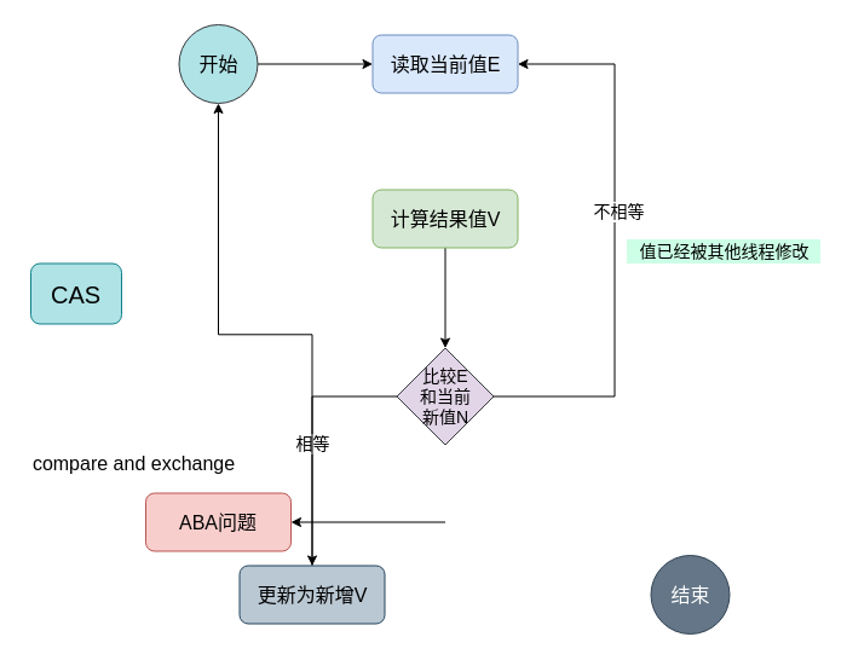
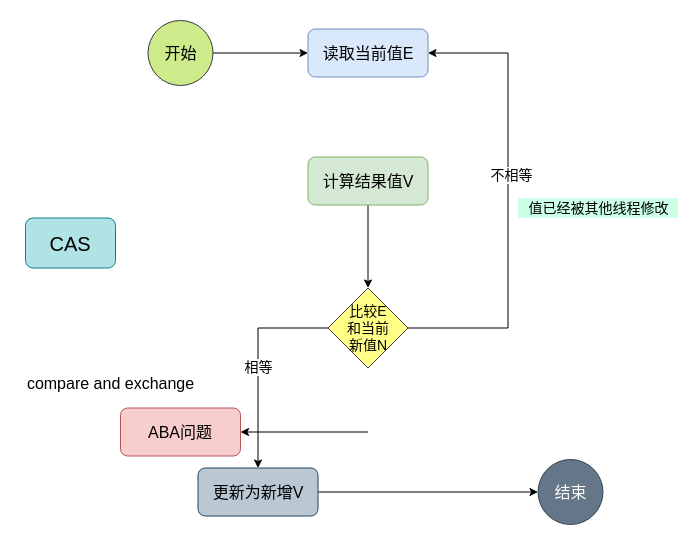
  <mxCell id="0" />
  <mxCell id="1" parent="0" />
- <mxCell id="2" value="CAS" style="rounded=1;whiteSpace=wrap;html=1;fontSize=20;fillColor=#b0e3e6;strokeColor=#0e8088;" vertex="1" parent="1"><mxGeometry x="25" y="217.5" width="75" height="50" as="geometry" /></mxCell>
+ <mxCell id="2" value="CAS" style="rounded=1;whiteSpace=wrap;html=1;fontSize=20;fillColor=#b0e3e6;strokeColor=#0e8088;" vertex="1" parent="1"><mxGeometry x="25" y="217.5" width="90" height="50" as="geometry" /></mxCell>
  <mxCell id="3" value="compare and exchange" style="text;html=1;align=center;verticalAlign=middle;resizable=0;points=[];autosize=1;fontSize=16;fontStyle=0" vertex="1" parent="1"><mxGeometry x="20" y="372.5" width="180" height="20" as="geometry" /></mxCell>
  <mxCell id="4" value="" style="edgeStyle=orthogonalEdgeStyle;rounded=0;orthogonalLoop=1;jettySize=auto;html=1;fontSize=16;entryX=0;entryY=0.5;entryDx=0;entryDy=0;" edge="1" parent="1" source="5" target="6"><mxGeometry relative="1" as="geometry"><mxPoint x="292.5" y="52.5" as="targetPoint" /></mxGeometry></mxCell>
- <mxCell id="5" value="开始" style="ellipse;whiteSpace=wrap;html=1;aspect=fixed;fontSize=16;fillColor=#b0e3e6;strokeColor=#36393d;" vertex="1" parent="1"><mxGeometry x="147.5" y="20" width="65" height="65" as="geometry" /></mxCell>
+ <mxCell id="5" value="开始" style="ellipse;whiteSpace=wrap;html=1;aspect=fixed;fontSize=16;fillColor=#cdeb8b;strokeColor=#36393d;" vertex="1" parent="1"><mxGeometry x="147.5" y="20" width="65" height="65" as="geometry" /></mxCell>
  <mxCell id="6" value="读取当前值E" style="rounded=1;whiteSpace=wrap;html=1;fontSize=16;fillColor=#dae8fc;strokeColor=#6c8ebf;" vertex="1" parent="1"><mxGeometry x="307.5" y="28.5" width="120" height="48" as="geometry" /></mxCell>
  <mxCell id="7" value="" style="edgeStyle=orthogonalEdgeStyle;rounded=0;orthogonalLoop=1;jettySize=auto;html=1;fontSize=16;entryX=0.5;entryY=0;entryDx=0;entryDy=0;" edge="1" parent="1" source="8" target="13"><mxGeometry relative="1" as="geometry"><mxPoint x="367.5" y="284.5" as="targetPoint" /></mxGeometry></mxCell>
  <mxCell id="8" value="计算结果值V" style="rounded=1;whiteSpace=wrap;html=1;fontSize=16;fillColor=#d5e8d4;strokeColor=#82b366;" vertex="1" parent="1"><mxGeometry x="307.5" y="156.5" width="120" height="48" as="geometry" /></mxCell>
  <mxCell id="9" value="" style="edgeStyle=orthogonalEdgeStyle;rounded=0;orthogonalLoop=1;jettySize=auto;html=1;fontSize=16;entryX=0.5;entryY=0;entryDx=0;entryDy=0;" edge="1" parent="1" source="13" target="15"><mxGeometry relative="1" as="geometry"><mxPoint x="367.5" y="447.5" as="targetPoint" /></mxGeometry></mxCell>
  <mxCell id="10" value="相等" style="text;html=1;align=center;verticalAlign=middle;resizable=0;points=[];labelBackgroundColor=#ffffff;fontSize=14;" vertex="1" connectable="0" parent="9"><mxGeometry x="0.3" y="2" relative="1" as="geometry"><mxPoint x="-2" y="-28" as="offset" /></mxGeometry></mxCell>
  <mxCell id="11" value="" style="edgeStyle=orthogonalEdgeStyle;rounded=0;orthogonalLoop=1;jettySize=auto;html=1;fontSize=14;entryX=1;entryY=0.5;entryDx=0;entryDy=0;" edge="1" parent="1" source="13" target="6"><mxGeometry relative="1" as="geometry"><mxPoint x="487.5" y="327.5" as="targetPoint" /><Array as="points"><mxPoint x="507.5" y="327.5" /><mxPoint x="507.5" y="52.5" /></Array></mxGeometry></mxCell>
  <mxCell id="12" value="不相等" style="text;html=1;align=center;verticalAlign=middle;resizable=0;points=[];labelBackgroundColor=#ffffff;fontSize=14;" vertex="1" connectable="0" parent="11"><mxGeometry x="0.112" y="-3" relative="1" as="geometry"><mxPoint as="offset" /></mxGeometry></mxCell>
- <mxCell id="13" value="比较E&lt;br&gt;和当前&lt;br&gt;新值N" style="rhombus;whiteSpace=wrap;html=1;fontSize=14;fillColor=#e1d5e7;strokeColor=#36393d;" vertex="1" parent="1"><mxGeometry x="327.5" y="287.5" width="80" height="80" as="geometry" /></mxCell>
- <mxCell id="14" value="" style="edgeStyle=orthogonalEdgeStyle;rounded=0;orthogonalLoop=1;jettySize=auto;html=1;fontSize=14;" edge="1" parent="1" source="15" target="5"><mxGeometry relative="1" as="geometry"><mxPoint x="507.5" y="491.5" as="targetPoint" /></mxGeometry></mxCell>
+ <mxCell id="13" value="比较E&lt;br&gt;和当前&lt;br&gt;新值N" style="rhombus;whiteSpace=wrap;html=1;fontSize=14;fillColor=#ffff88;strokeColor=#36393d;" vertex="1" parent="1"><mxGeometry x="327.5" y="287.5" width="80" height="80" as="geometry" /></mxCell>
+ <mxCell id="14" value="" style="edgeStyle=orthogonalEdgeStyle;rounded=0;orthogonalLoop=1;jettySize=auto;html=1;fontSize=14;" edge="1" parent="1" source="15" target="19"><mxGeometry relative="1" as="geometry"><mxPoint x="507.5" y="491.5" as="targetPoint" /></mxGeometry></mxCell>
  <mxCell id="15" value="更新为新增V" style="rounded=1;whiteSpace=wrap;html=1;fontSize=16;fillColor=#bac8d3;strokeColor=#23445d;" vertex="1" parent="1"><mxGeometry x="197.5" y="467.5" width="120" height="48" as="geometry" /></mxCell>
  <mxCell id="16" value="ABA问题" style="rounded=1;whiteSpace=wrap;html=1;fontSize=16;fillColor=#f8cecc;strokeColor=#b85450;" vertex="1" parent="1"><mxGeometry x="120" y="407.5" width="120" height="48" as="geometry" /></mxCell>
  <mxCell id="17" value="" style="endArrow=classic;html=1;fontSize=14;" edge="1" parent="1" target="16"><mxGeometry width="50" height="50" relative="1" as="geometry"><mxPoint x="367.5" y="431.5" as="sourcePoint" /><mxPoint x="-62.5" y="537.5" as="targetPoint" /></mxGeometry></mxCell>
  <mxCell id="18" value="值已经被其他线程修改" style="text;html=1;align=center;verticalAlign=middle;resizable=0;points=[];autosize=1;fontSize=14;fillColor=#CCFFE6;" vertex="1" parent="1"><mxGeometry x="517.5" y="197.5" width="160" height="20" as="geometry" /></mxCell>
  <mxCell id="19" value="结束" style="ellipse;whiteSpace=wrap;html=1;aspect=fixed;fontSize=16;fillColor=#647687;strokeColor=#314354;fontColor=#ffffff;" vertex="1" parent="1"><mxGeometry x="537.5" y="459" width="65" height="65" as="geometry" /></mxCell>
